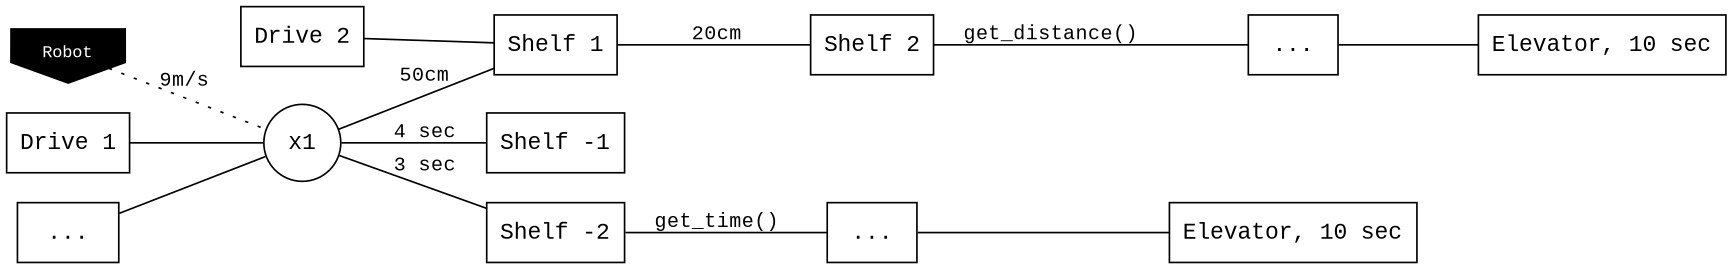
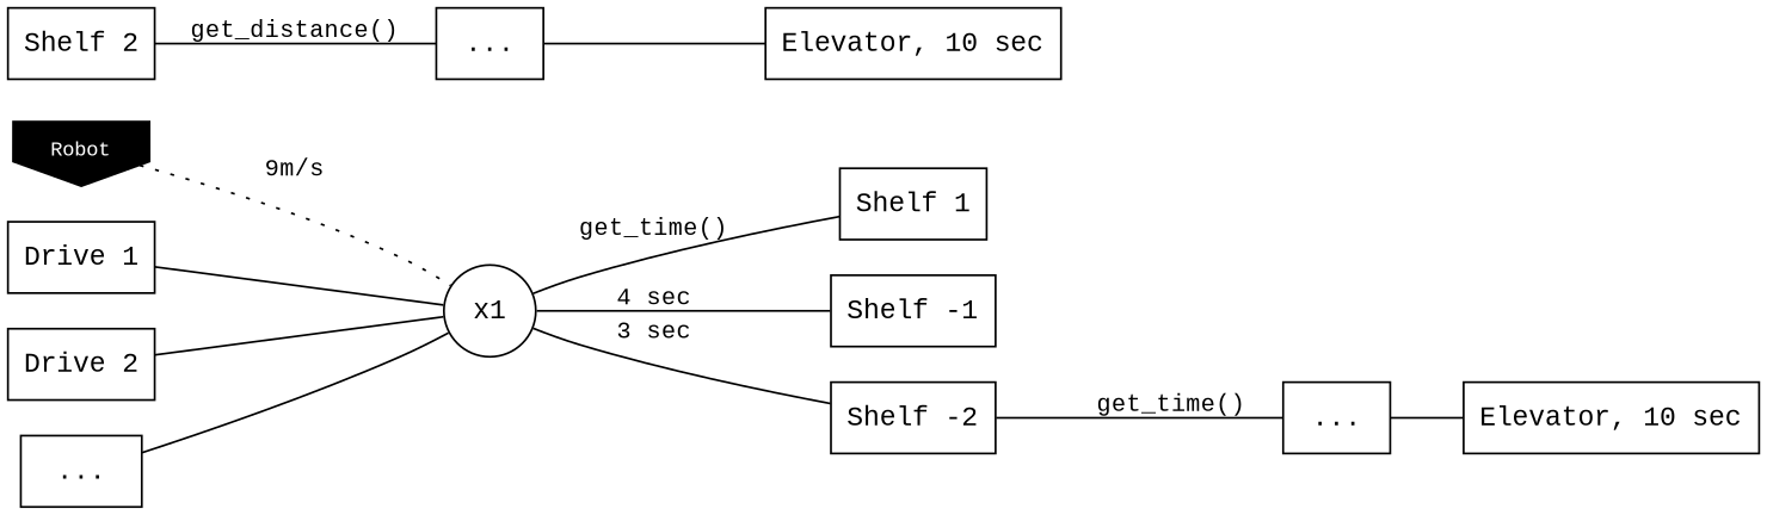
  graph {
    fontname="Liberation Mono"
    rankdir=LR
    node [fontname="Liberation Mono" shape=rect]
    edge [fontname="Liberation Mono" fontsize=12]
    x1 [shape=circle width=0.2]
    n2 [label="Shelf 1"]
    n3 [label="Shelf -1"]
    n4 [label="Shelf -2"]
    n5 [label="Shelf 2"]
    n6 [label="Elevator, 10 sec" width=0.2]
    n7 [label="Elevator, 10 sec" width=0.2]
    n8 [fillcolor=black fontcolor=white fontsize=10 label=Robot shape=invhouse style=filled width=0.5]
    n9 [label="Drive 1"]
    n10 [label="Drive 2"]
    n11 [label="..." width=0.85]
    n12 [label="..."]
    n13 [label="..."]
-   x1 -- n2 [label="50cm"]
+   x1 -- n2 [label="get_time()"]
    x1 -- n3 [label="4 sec"]
    x1 -- n4 [label="3 sec"]
-   n2 -- n5 [label="20cm"]
    n4 -- n13 [label="get_time()"]
    n5 -- n12 [label="get_distance()"]
    n8 -- x1 [label="9m/s" style=dotted]
    n9 -- x1
-   n10 -- n2
+   n10 -- x1
    n11 -- x1
    n12 -- n6
    n13 -- n7
  }
